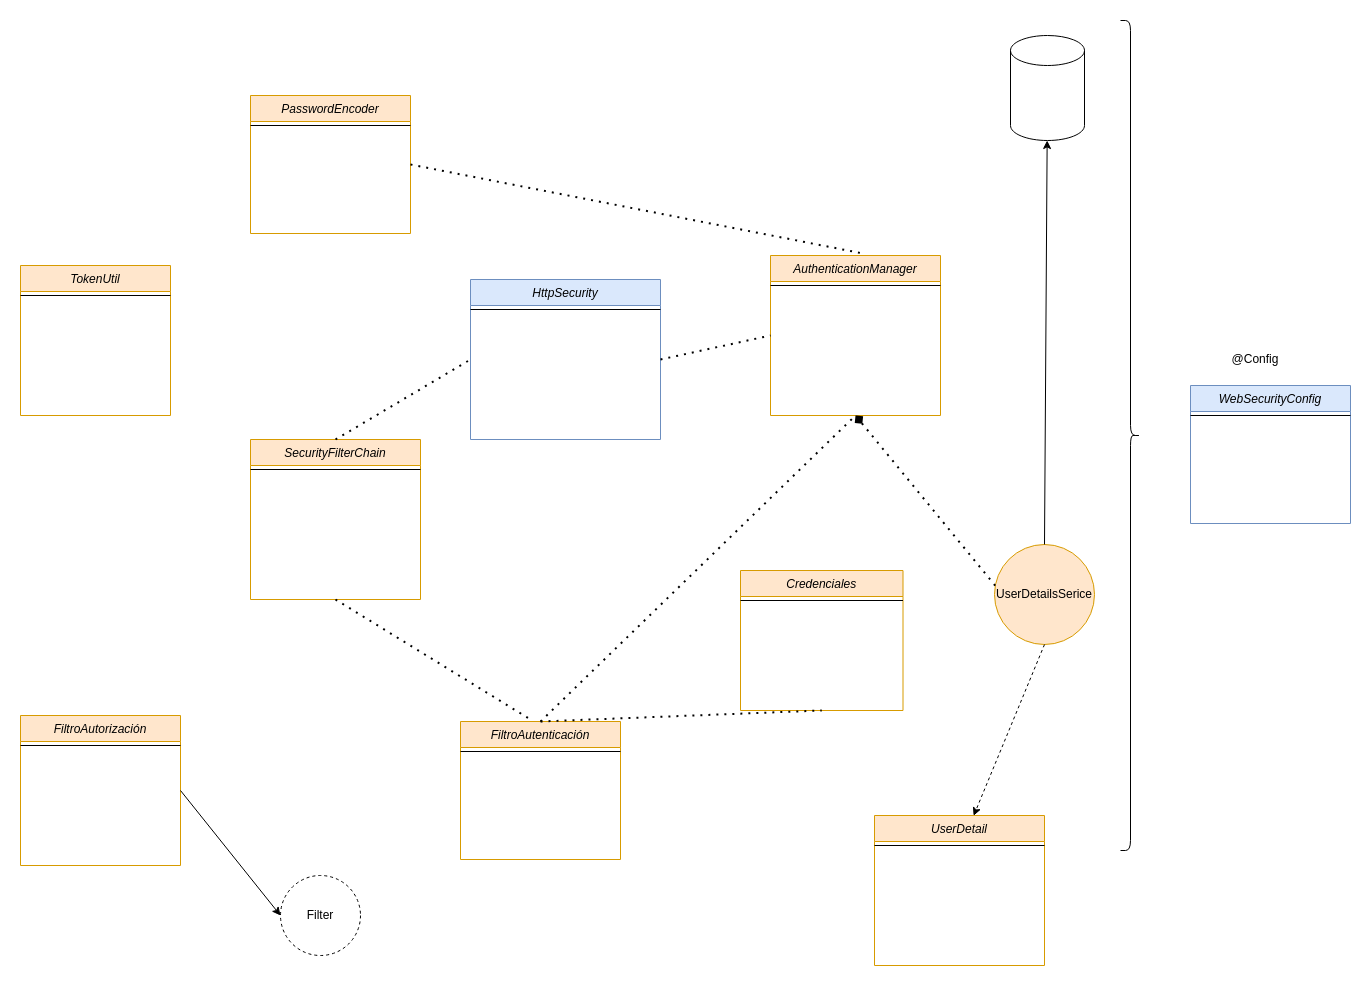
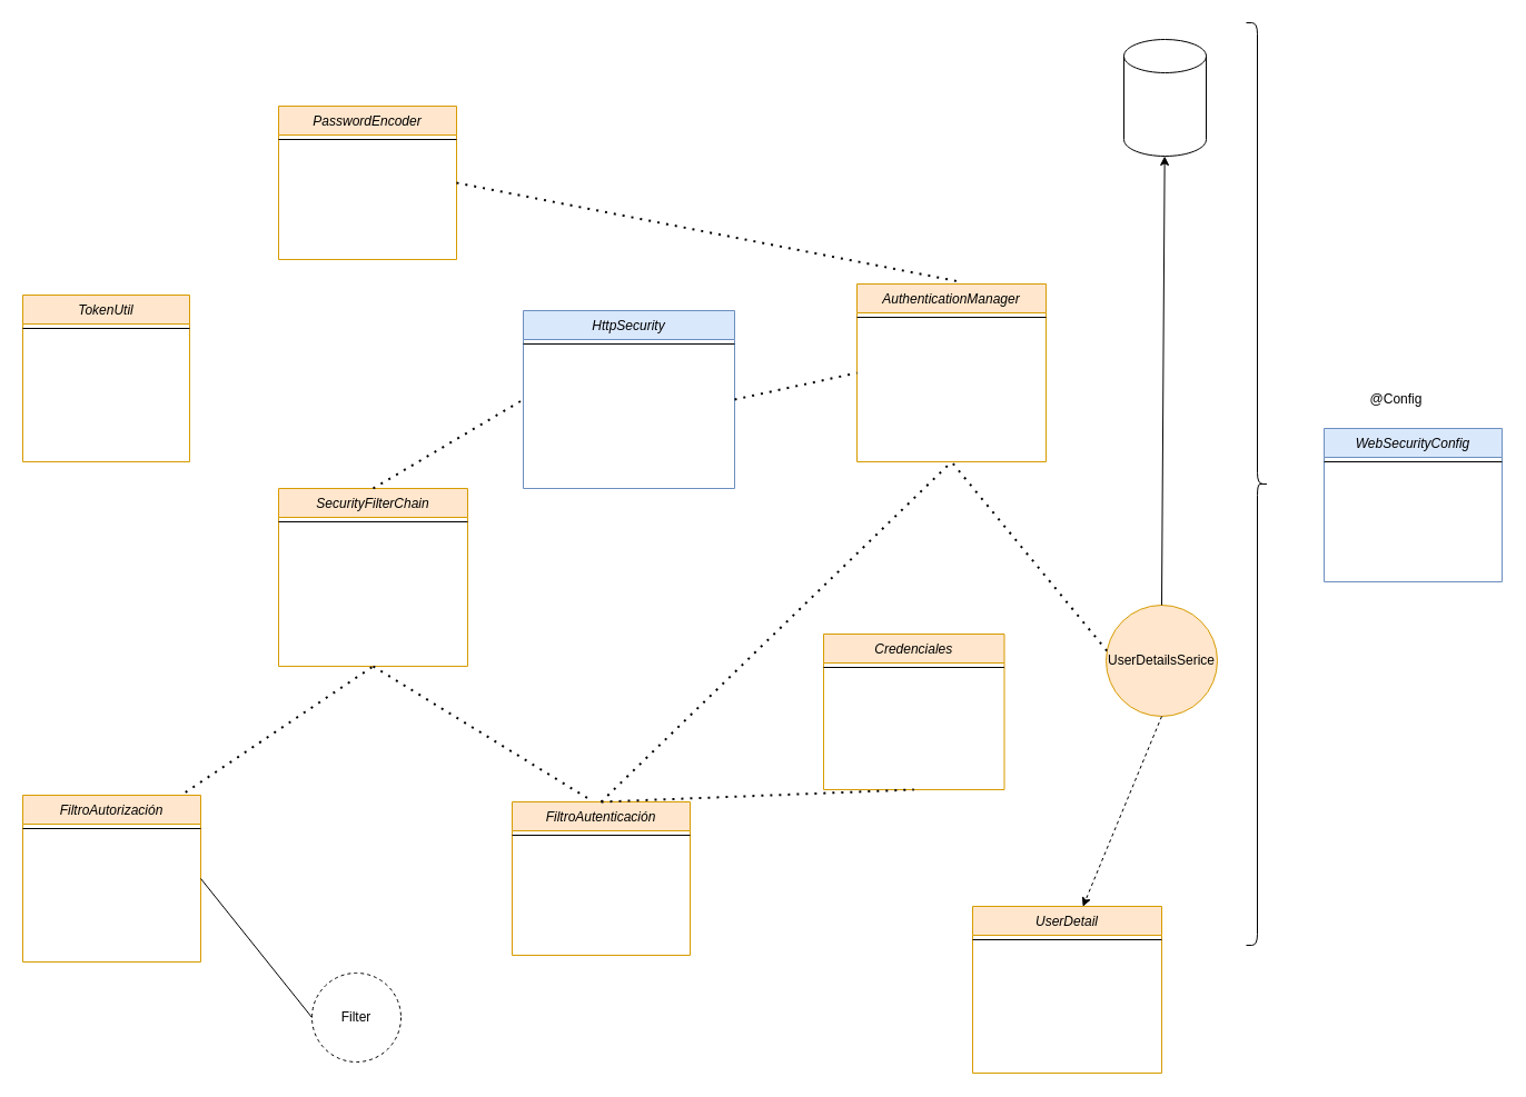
  <mxCell id="0" />
  <mxCell id="1" parent="0" />
  <mxCell id="2" value="AuthenticationManager" style="swimlane;fontStyle=2;align=center;verticalAlign=top;childLayout=stackLayout;horizontal=1;startSize=26;horizontalStack=0;resizeParent=1;resizeLast=0;collapsible=1;marginBottom=0;rounded=0;shadow=0;strokeWidth=1;fillColor=#ffe6cc;strokeColor=#d79b00;" parent="1" vertex="1"><mxGeometry x="770" y="255" width="170" height="160" as="geometry"><mxRectangle x="230" y="140" width="160" height="26" as="alternateBounds" /></mxGeometry></mxCell>
  <mxCell id="3" value="" style="line;html=1;strokeWidth=1;align=left;verticalAlign=middle;spacingTop=-1;spacingLeft=3;spacingRight=3;rotatable=0;labelPosition=right;points=[];portConstraint=eastwest;" parent="2" vertex="1"><mxGeometry y="26" width="170" height="8" as="geometry" /></mxCell>
  <mxCell id="4" value="PasswordEncoder" style="swimlane;fontStyle=2;align=center;verticalAlign=top;childLayout=stackLayout;horizontal=1;startSize=26;horizontalStack=0;resizeParent=1;resizeLast=0;collapsible=1;marginBottom=0;rounded=0;shadow=0;strokeWidth=1;fillColor=#ffe6cc;strokeColor=#d79b00;" parent="1" vertex="1"><mxGeometry x="250" y="95" width="160" height="138" as="geometry"><mxRectangle x="230" y="140" width="160" height="26" as="alternateBounds" /></mxGeometry></mxCell>
  <mxCell id="5" value="" style="line;html=1;strokeWidth=1;align=left;verticalAlign=middle;spacingTop=-1;spacingLeft=3;spacingRight=3;rotatable=0;labelPosition=right;points=[];portConstraint=eastwest;" parent="4" vertex="1"><mxGeometry y="26" width="160" height="8" as="geometry" /></mxCell>
  <mxCell id="6" value="HttpSecurity" style="swimlane;fontStyle=2;align=center;verticalAlign=top;childLayout=stackLayout;horizontal=1;startSize=26;horizontalStack=0;resizeParent=1;resizeLast=0;collapsible=1;marginBottom=0;rounded=0;shadow=0;strokeWidth=1;fillColor=#dae8fc;strokeColor=#6c8ebf;" parent="1" vertex="1"><mxGeometry x="470" y="279" width="190" height="160" as="geometry"><mxRectangle x="230" y="140" width="160" height="26" as="alternateBounds" /></mxGeometry></mxCell>
  <mxCell id="7" value="" style="line;html=1;strokeWidth=1;align=left;verticalAlign=middle;spacingTop=-1;spacingLeft=3;spacingRight=3;rotatable=0;labelPosition=right;points=[];portConstraint=eastwest;" parent="6" vertex="1"><mxGeometry y="26" width="190" height="8" as="geometry" /></mxCell>
  <mxCell id="8" value="UserDetailsSerice" style="ellipse;whiteSpace=wrap;html=1;aspect=fixed;fillColor=#ffe6cc;strokeColor=#d79b00;" parent="1" vertex="1"><mxGeometry x="994" y="544" width="100" height="100" as="geometry" /></mxCell>
  <mxCell id="9" value="FiltroAutenticación" style="swimlane;fontStyle=2;align=center;verticalAlign=top;childLayout=stackLayout;horizontal=1;startSize=26;horizontalStack=0;resizeParent=1;resizeLast=0;collapsible=1;marginBottom=0;rounded=0;shadow=0;strokeWidth=1;fillColor=#ffe6cc;strokeColor=#d79b00;" parent="1" vertex="1"><mxGeometry x="460" y="721" width="160" height="138" as="geometry"><mxRectangle x="230" y="140" width="160" height="26" as="alternateBounds" /></mxGeometry></mxCell>
  <mxCell id="10" value="" style="line;html=1;strokeWidth=1;align=left;verticalAlign=middle;spacingTop=-1;spacingLeft=3;spacingRight=3;rotatable=0;labelPosition=right;points=[];portConstraint=eastwest;" parent="9" vertex="1"><mxGeometry y="26" width="160" height="8" as="geometry" /></mxCell>
  <mxCell id="11" value="FiltroAutorización" style="swimlane;fontStyle=2;align=center;verticalAlign=top;childLayout=stackLayout;horizontal=1;startSize=26;horizontalStack=0;resizeParent=1;resizeLast=0;collapsible=1;marginBottom=0;rounded=0;shadow=0;strokeWidth=1;fillColor=#ffe6cc;strokeColor=#d79b00;" parent="1" vertex="1"><mxGeometry x="20" y="715" width="160" height="150" as="geometry"><mxRectangle x="230" y="140" width="160" height="26" as="alternateBounds" /></mxGeometry></mxCell>
  <mxCell id="12" value="" style="line;html=1;strokeWidth=1;align=left;verticalAlign=middle;spacingTop=-1;spacingLeft=3;spacingRight=3;rotatable=0;labelPosition=right;points=[];portConstraint=eastwest;" parent="11" vertex="1"><mxGeometry y="26" width="160" height="8" as="geometry" /></mxCell>
  <mxCell id="13" value="WebSecurityConfig" style="swimlane;fontStyle=2;align=center;verticalAlign=top;childLayout=stackLayout;horizontal=1;startSize=26;horizontalStack=0;resizeParent=1;resizeLast=0;collapsible=1;marginBottom=0;rounded=0;shadow=0;strokeWidth=1;fillColor=#dae8fc;strokeColor=#6c8ebf;" parent="1" vertex="1"><mxGeometry x="1190" y="385" width="160" height="138" as="geometry"><mxRectangle x="230" y="140" width="160" height="26" as="alternateBounds" /></mxGeometry></mxCell>
  <mxCell id="14" value="" style="line;html=1;strokeWidth=1;align=left;verticalAlign=middle;spacingTop=-1;spacingLeft=3;spacingRight=3;rotatable=0;labelPosition=right;points=[];portConstraint=eastwest;" parent="13" vertex="1"><mxGeometry y="26" width="160" height="8" as="geometry" /></mxCell>
  <mxCell id="15" value="" style="shape=cylinder3;whiteSpace=wrap;html=1;boundedLbl=1;backgroundOutline=1;size=15;" parent="1" vertex="1"><mxGeometry x="1010" y="35" width="74" height="105" as="geometry" /></mxCell>
  <mxCell id="16" value="Filter" style="ellipse;whiteSpace=wrap;html=1;aspect=fixed;dashed=1;" parent="1" vertex="1"><mxGeometry x="280" y="875" width="80" height="80" as="geometry" /></mxCell>
  <mxCell id="17" value="SecurityFilterChain" style="swimlane;fontStyle=2;align=center;verticalAlign=top;childLayout=stackLayout;horizontal=1;startSize=26;horizontalStack=0;resizeParent=1;resizeLast=0;collapsible=1;marginBottom=0;rounded=0;shadow=0;strokeWidth=1;fillColor=#ffe6cc;strokeColor=#d79b00;" parent="1" vertex="1"><mxGeometry x="250" y="439" width="170" height="160" as="geometry"><mxRectangle x="230" y="140" width="160" height="26" as="alternateBounds" /></mxGeometry></mxCell>
  <mxCell id="18" value="" style="line;html=1;strokeWidth=1;align=left;verticalAlign=middle;spacingTop=-1;spacingLeft=3;spacingRight=3;rotatable=0;labelPosition=right;points=[];portConstraint=eastwest;" parent="17" vertex="1"><mxGeometry y="26" width="170" height="8" as="geometry" /></mxCell>
  <mxCell id="19" value="TokenUtil" style="swimlane;fontStyle=2;align=center;verticalAlign=top;childLayout=stackLayout;horizontal=1;startSize=26;horizontalStack=0;resizeParent=1;resizeLast=0;collapsible=1;marginBottom=0;rounded=0;shadow=0;strokeWidth=1;fillColor=#ffe6cc;strokeColor=#d79b00;" parent="1" vertex="1"><mxGeometry x="20" y="265" width="150" height="150" as="geometry"><mxRectangle x="230" y="140" width="160" height="26" as="alternateBounds" /></mxGeometry></mxCell>
  <mxCell id="20" value="" style="line;html=1;strokeWidth=1;align=left;verticalAlign=middle;spacingTop=-1;spacingLeft=3;spacingRight=3;rotatable=0;labelPosition=right;points=[];portConstraint=eastwest;" parent="19" vertex="1"><mxGeometry y="26" width="150" height="8" as="geometry" /></mxCell>
  <mxCell id="21" value="UserDetail" style="swimlane;fontStyle=2;align=center;verticalAlign=top;childLayout=stackLayout;horizontal=1;startSize=26;horizontalStack=0;resizeParent=1;resizeLast=0;collapsible=1;marginBottom=0;rounded=0;shadow=0;strokeWidth=1;fillColor=#ffe6cc;strokeColor=#d79b00;" parent="1" vertex="1"><mxGeometry x="874" y="815" width="170" height="150" as="geometry"><mxRectangle x="230" y="140" width="160" height="26" as="alternateBounds" /></mxGeometry></mxCell>
  <mxCell id="22" value="" style="line;html=1;strokeWidth=1;align=left;verticalAlign=middle;spacingTop=-1;spacingLeft=3;spacingRight=3;rotatable=0;labelPosition=right;points=[];portConstraint=eastwest;" parent="21" vertex="1"><mxGeometry y="26" width="170" height="8" as="geometry" /></mxCell>
  <mxCell id="23" value="" style="shape=curlyBracket;whiteSpace=wrap;html=1;rounded=1;flipH=1;" parent="1" vertex="1"><mxGeometry x="1120" y="20" width="20" height="830" as="geometry" /></mxCell>
  <mxCell id="24" value="" style="endArrow=classic;startArrow=none;html=1;exitX=0.5;exitY=0;exitDx=0;exitDy=0;startFill=0;" parent="1" source="8" target="15" edge="1"><mxGeometry width="50" height="50" relative="1" as="geometry"><mxPoint x="950" y="-55" as="sourcePoint" /><mxPoint x="920" y="85" as="targetPoint" /></mxGeometry></mxCell>
  <mxCell id="25" value="Credenciales" style="swimlane;fontStyle=2;align=center;verticalAlign=top;childLayout=stackLayout;horizontal=1;startSize=26;horizontalStack=0;resizeParent=1;resizeLast=0;collapsible=1;marginBottom=0;rounded=0;shadow=0;strokeWidth=1;fillColor=#ffe6cc;strokeColor=#d79b00;" parent="1" vertex="1"><mxGeometry x="740" y="570" width="162.5" height="140" as="geometry"><mxRectangle x="230" y="140" width="160" height="26" as="alternateBounds" /></mxGeometry></mxCell>
  <mxCell id="26" value="" style="line;html=1;strokeWidth=1;align=left;verticalAlign=middle;spacingTop=-1;spacingLeft=3;spacingRight=3;rotatable=0;labelPosition=right;points=[];portConstraint=eastwest;" parent="25" vertex="1"><mxGeometry y="26" width="162.5" height="8" as="geometry" /></mxCell>
  <mxCell id="27" value="" style="endArrow=none;dashed=1;html=1;dashPattern=1 3;strokeWidth=2;entryX=0;entryY=0.5;entryDx=0;entryDy=0;exitX=1;exitY=0.5;exitDx=0;exitDy=0;" parent="1" source="6" target="2" edge="1"><mxGeometry width="50" height="50" relative="1" as="geometry"><mxPoint x="830" y="555" as="sourcePoint" /><mxPoint x="830" y="405" as="targetPoint" /></mxGeometry></mxCell>
  <mxCell id="28" value="" style="endArrow=none;dashed=1;html=1;dashPattern=1 3;strokeWidth=2;exitX=1;exitY=0.5;exitDx=0;exitDy=0;entryX=0.547;entryY=-0.012;entryDx=0;entryDy=0;entryPerimeter=0;" parent="1" source="4" target="2" edge="1"><mxGeometry width="50" height="50" relative="1" as="geometry"><mxPoint x="830" y="135" as="sourcePoint" /><mxPoint x="880" y="85" as="targetPoint" /></mxGeometry></mxCell>
- <mxCell id="29" value="" style="endArrow=classic;html=1;exitX=1;exitY=0.5;exitDx=0;exitDy=0;entryX=0;entryY=0.5;entryDx=0;entryDy=0;" parent="1" source="11" target="16" edge="1"><mxGeometry width="50" height="50" relative="1" as="geometry"><mxPoint x="830" y="665" as="sourcePoint" /><mxPoint x="230" y="790" as="targetPoint" /></mxGeometry></mxCell>
+ <mxCell id="29" value="" style="endArrow=none;html=1;exitX=1;exitY=0.5;exitDx=0;exitDy=0;entryX=0;entryY=0.5;entryDx=0;entryDy=0;" parent="1" source="11" target="16" edge="1"><mxGeometry width="50" height="50" relative="1" as="geometry"><mxPoint x="830" y="665" as="sourcePoint" /><mxPoint x="230" y="790" as="targetPoint" /></mxGeometry></mxCell>
  <mxCell id="30" value="" style="endArrow=classic;html=1;exitX=0.5;exitY=1;exitDx=0;exitDy=0;dashed=1;entryX=0.583;entryY=0.002;entryDx=0;entryDy=0;entryPerimeter=0;" parent="1" source="8" target="21" edge="1"><mxGeometry width="50" height="50" relative="1" as="geometry"><mxPoint x="490" y="395" as="sourcePoint" /><mxPoint x="1030" y="795" as="targetPoint" /></mxGeometry></mxCell>
+ <mxCell id="31" value="" style="endArrow=none;dashed=1;html=1;dashPattern=1 3;strokeWidth=2;exitX=0.914;exitY=-0.017;exitDx=0;exitDy=0;exitPerimeter=0;entryX=0.5;entryY=1;entryDx=0;entryDy=0;" parent="1" source="11" target="17" edge="1"><mxGeometry width="50" height="50" relative="1" as="geometry"><mxPoint x="440" y="515" as="sourcePoint" /><mxPoint x="210" y="585" as="targetPoint" /></mxGeometry></mxCell>
  <mxCell id="32" value="" style="endArrow=none;dashed=1;html=1;dashPattern=1 3;strokeWidth=2;entryX=0.438;entryY=-0.014;entryDx=0;entryDy=0;entryPerimeter=0;exitX=0.5;exitY=1;exitDx=0;exitDy=0;" parent="1" source="17" target="9" edge="1"><mxGeometry width="50" height="50" relative="1" as="geometry"><mxPoint x="440" y="515" as="sourcePoint" /><mxPoint x="490" y="465" as="targetPoint" /></mxGeometry></mxCell>
  <mxCell id="33" value="" style="endArrow=none;dashed=1;html=1;dashPattern=1 3;strokeWidth=2;entryX=0;entryY=0.5;entryDx=0;entryDy=0;exitX=0.5;exitY=0;exitDx=0;exitDy=0;" parent="1" source="17" target="6" edge="1"><mxGeometry width="50" height="50" relative="1" as="geometry"><mxPoint x="670" y="369" as="sourcePoint" /><mxPoint x="815" y="415" as="targetPoint" /></mxGeometry></mxCell>
  <mxCell id="34" value="" style="endArrow=none;dashed=1;html=1;dashPattern=1 3;strokeWidth=2;entryX=0.5;entryY=1;entryDx=0;entryDy=0;exitX=0.5;exitY=0;exitDx=0;exitDy=0;" parent="1" source="9" target="25" edge="1"><mxGeometry width="50" height="50" relative="1" as="geometry"><mxPoint x="440" y="515" as="sourcePoint" /><mxPoint x="490" y="465" as="targetPoint" /></mxGeometry></mxCell>
  <mxCell id="35" value="" style="endArrow=none;dashed=1;html=1;dashPattern=1 3;strokeWidth=2;entryX=0.5;entryY=1;entryDx=0;entryDy=0;exitX=0.5;exitY=0;exitDx=0;exitDy=0;" parent="1" source="9" target="2" edge="1"><mxGeometry width="50" height="50" relative="1" as="geometry"><mxPoint x="440" y="515" as="sourcePoint" /><mxPoint x="490" y="465" as="targetPoint" /></mxGeometry></mxCell>
  <mxCell id="36" value="@Config" style="text;html=1;strokeColor=none;fillColor=none;align=center;verticalAlign=middle;whiteSpace=wrap;rounded=0;" parent="1" vertex="1"><mxGeometry x="1235" y="349" width="40" height="20" as="geometry" /></mxCell>
- <mxCell id="37" value="" style="endArrow=diamond;dashed=1;html=1;dashPattern=1 3;strokeWidth=2;entryX=0.5;entryY=1;entryDx=0;entryDy=0;exitX=0.007;exitY=0.411;exitDx=0;exitDy=0;exitPerimeter=0;" parent="1" source="8" target="2" edge="1"><mxGeometry width="50" height="50" relative="1" as="geometry"><mxPoint x="620" y="540" as="sourcePoint" /><mxPoint x="670" y="490" as="targetPoint" /></mxGeometry></mxCell>
+ <mxCell id="37" value="" style="endArrow=none;dashed=1;html=1;dashPattern=1 3;strokeWidth=2;entryX=0.5;entryY=1;entryDx=0;entryDy=0;exitX=0.007;exitY=0.411;exitDx=0;exitDy=0;exitPerimeter=0;" parent="1" source="8" target="2" edge="1"><mxGeometry width="50" height="50" relative="1" as="geometry"><mxPoint x="620" y="540" as="sourcePoint" /><mxPoint x="670" y="490" as="targetPoint" /></mxGeometry></mxCell>
